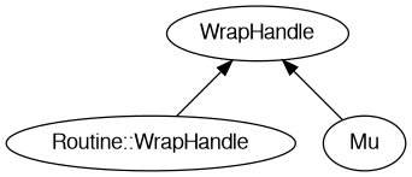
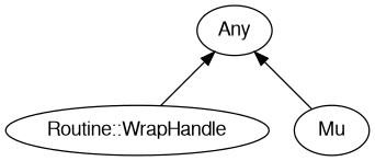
  digraph {
    bgcolor="#FFFFFF"
    rankdir=BT
    splines=polyline
    node [color="#000000" fontcolor="#000000" fontname=FreeSans]
    edge [color="#000000"]
    "Routine::WrapHandle"
-   Any [label=WrapHandle]
+   Any
    Mu
    "Routine::WrapHandle" -> Any
    Mu -> Any
  }
